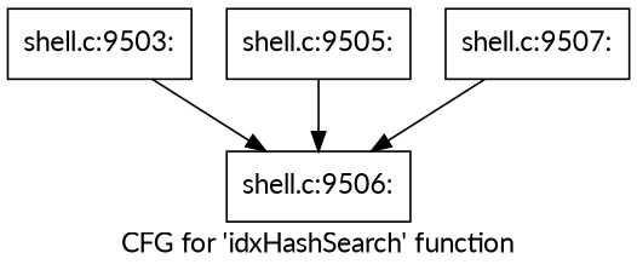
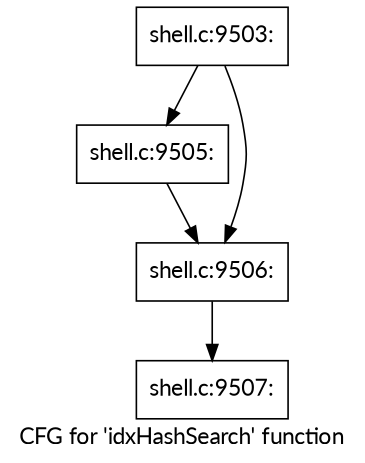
  digraph {
    fontname=Lato
    label="CFG for 'idxHashSearch' function"
    node [fontname=Lato shape=record]
    edge [fontname=Lato]
    n1 [label="{shell.c:9503:}"]
    n2 [label="{shell.c:9505:}"]
    n3 [label="{shell.c:9506:}"]
    n4 [label="{shell.c:9507:}"]
+   n1 -> n2
    n1 -> n3
    n2 -> n3
-   n4 -> n3
+   n3 -> n4
  }
